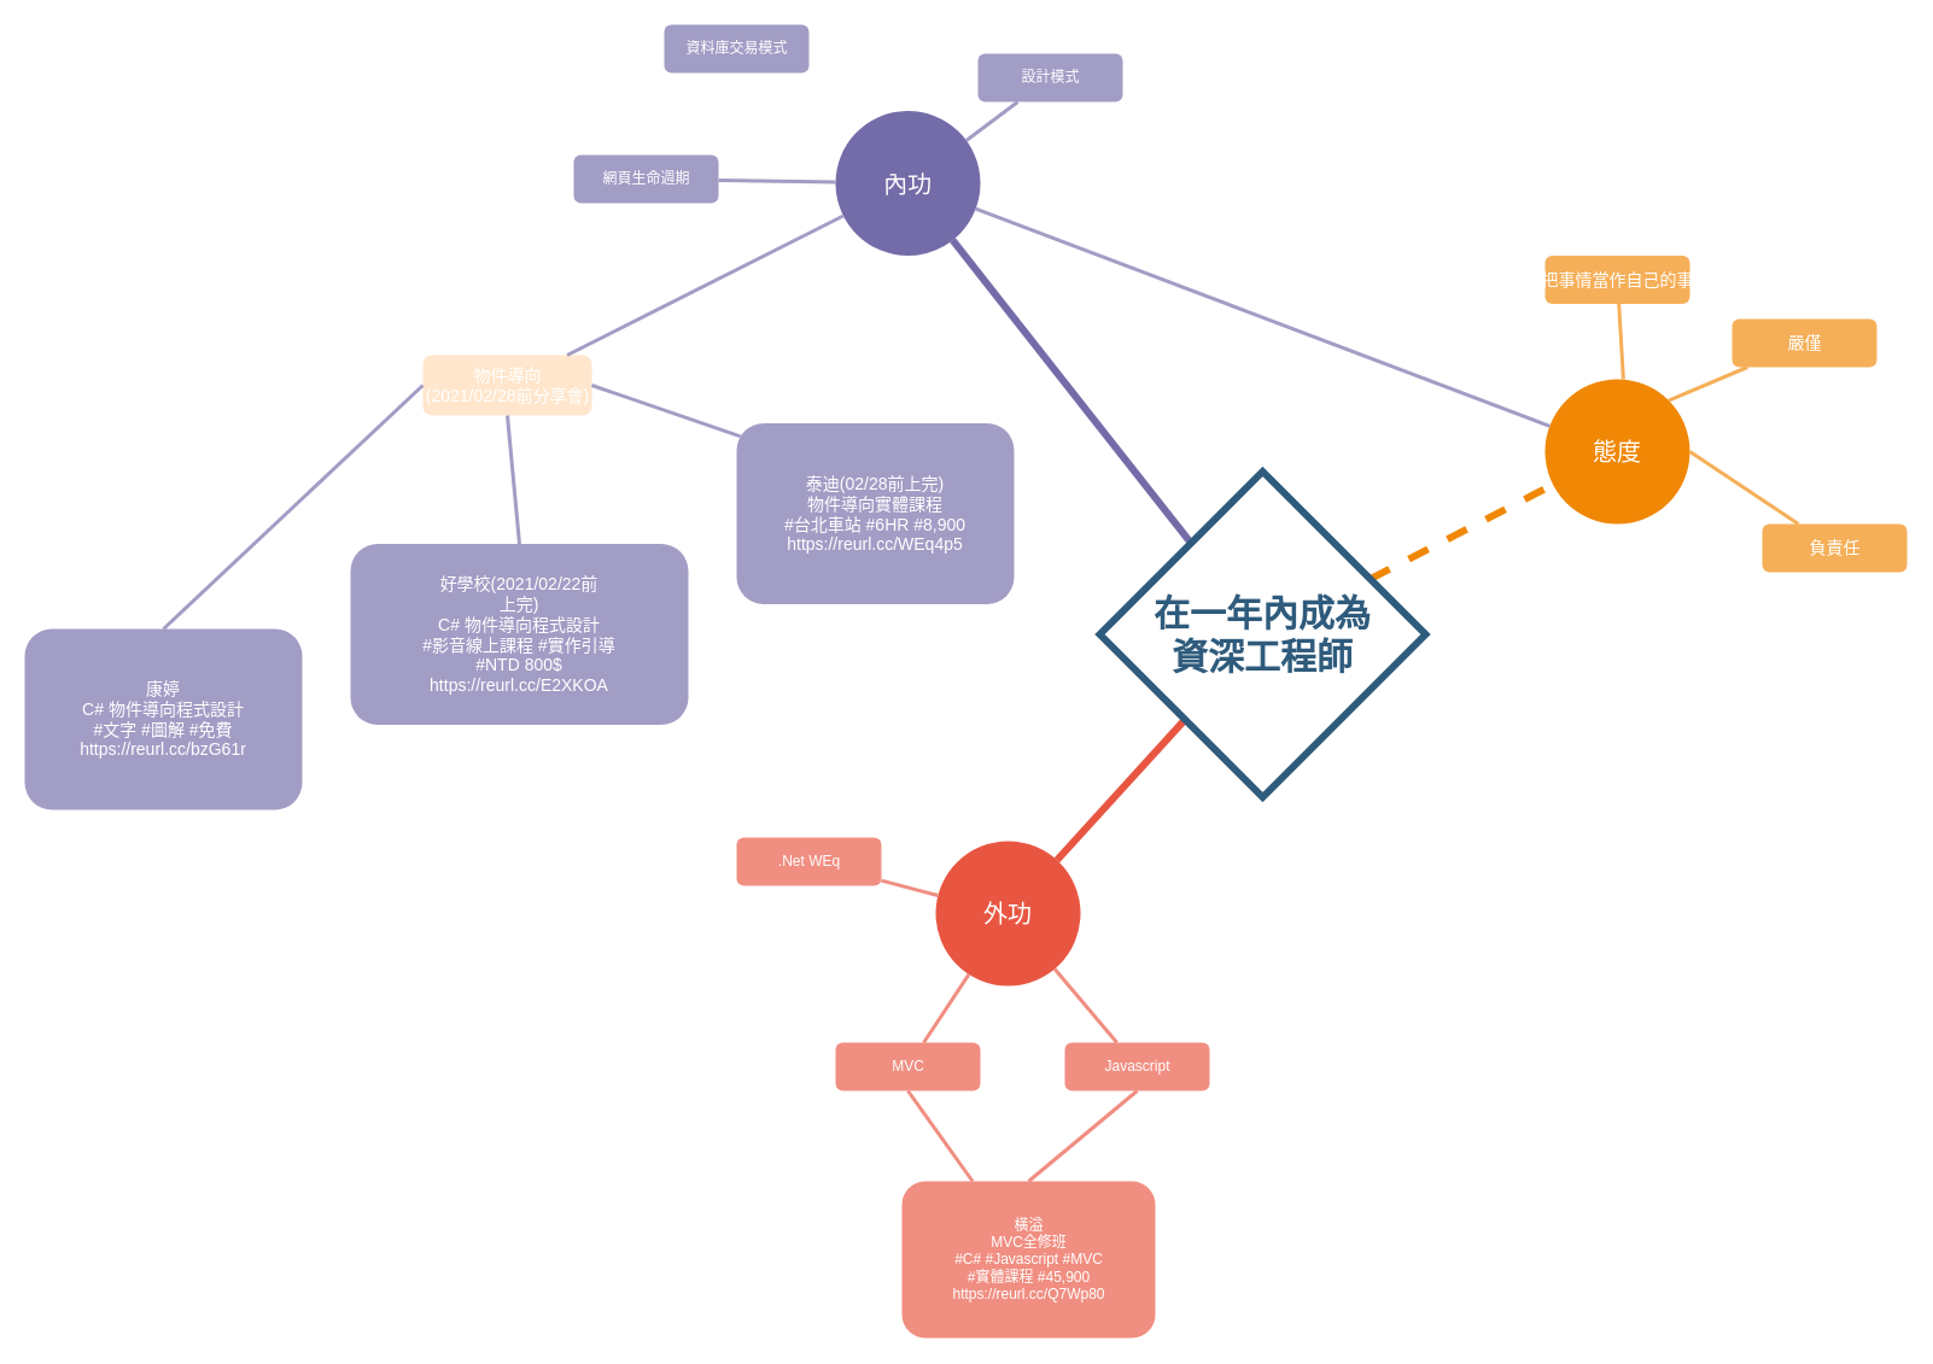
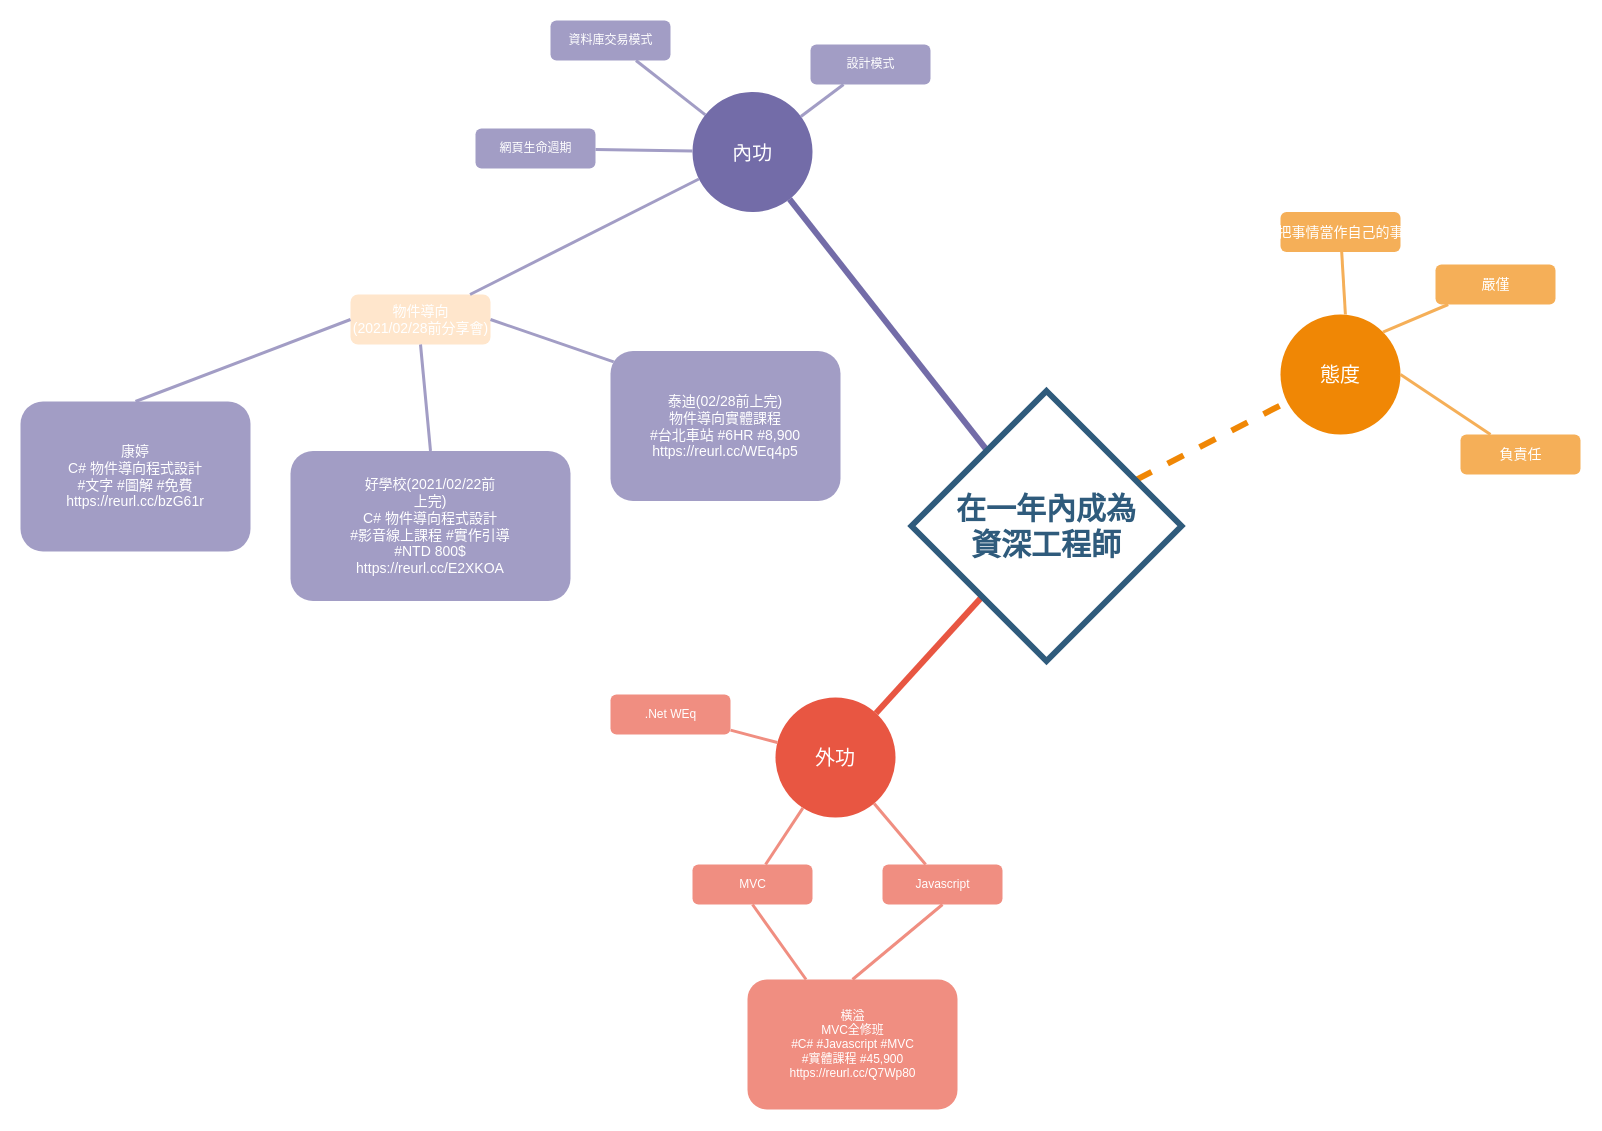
  <mxCell id="0" />
  <mxCell id="1" parent="0" />
  <mxCell id="2" value="態度" style="ellipse;whiteSpace=wrap;html=1;shadow=0;fontFamily=Helvetica;fontSize=20;fontColor=#FFFFFF;align=center;strokeWidth=3;fillColor=#F08705;strokeColor=none;" parent="1" vertex="1"><mxGeometry x="1280" y="314" width="120" height="120" as="geometry" /></mxCell>
  <mxCell id="3" value="外功" style="ellipse;whiteSpace=wrap;html=1;shadow=0;fontFamily=Helvetica;fontSize=20;fontColor=#FFFFFF;align=center;strokeWidth=3;fillColor=#E85642;strokeColor=none;" parent="1" vertex="1"><mxGeometry x="775" y="697" width="120" height="120" as="geometry" /></mxCell>
  <mxCell id="4" style="endArrow=none;strokeWidth=6;strokeColor=#736CA8;html=1;" parent="1" source="19" target="20" edge="1"><mxGeometry relative="1" as="geometry" /></mxCell>
  <mxCell id="5" value="" style="edgeStyle=none;endArrow=none;strokeWidth=6;strokeColor=#F08705;html=1;dashed=1;" parent="1" source="19" target="2" edge="1"><mxGeometry x="181" y="226.5" width="100" height="100" as="geometry"><mxPoint x="131" y="40.5" as="sourcePoint" /><mxPoint x="231" y="-59.5" as="targetPoint" /></mxGeometry></mxCell>
  <mxCell id="6" value="" style="edgeStyle=none;endArrow=none;strokeWidth=6;strokeColor=#E85642;html=1;" parent="1" source="19" target="3" edge="1"><mxGeometry x="181" y="226.5" width="100" height="100" as="geometry"><mxPoint x="131" y="40.5" as="sourcePoint" /><mxPoint x="231" y="-59.5" as="targetPoint" /></mxGeometry></mxCell>
  <mxCell id="7" value="負責任" style="rounded=1;fillColor=#f5af58;strokeColor=none;strokeWidth=3;shadow=0;html=1;fontColor=#FFFFFF;fontSize=14;" parent="1" vertex="1"><mxGeometry x="1460" y="434" width="120" height="40" as="geometry" /></mxCell>
  <mxCell id="8" value="把事情當作自己的事" style="rounded=1;fillColor=#f5af58;strokeColor=none;strokeWidth=3;shadow=0;html=1;fontColor=#FFFFFF;fontSize=14;" parent="1" vertex="1"><mxGeometry x="1280" y="211.5" width="120" height="40" as="geometry" /></mxCell>
  <mxCell id="9" value="嚴僅" style="rounded=1;fillColor=#f5af58;strokeColor=none;strokeWidth=3;shadow=0;html=1;fontColor=#FFFFFF;fontSize=14;" parent="1" vertex="1"><mxGeometry x="1435" y="264" width="120" height="40" as="geometry" /></mxCell>
  <mxCell id="10" value="" style="edgeStyle=none;endArrow=none;strokeWidth=3;strokeColor=#F5AF58;html=1;exitX=1;exitY=0;exitDx=0;exitDy=0;" parent="1" source="2" target="9" edge="1"><mxGeometry x="238.5" y="19" width="100" height="100" as="geometry"><mxPoint x="1388.195" y="326.246" as="sourcePoint" /><mxPoint x="288.5" y="-267" as="targetPoint" /></mxGeometry></mxCell>
  <mxCell id="11" value="" style="edgeStyle=none;endArrow=none;strokeWidth=3;strokeColor=#F5AF58;html=1;exitX=1;exitY=0.5;exitDx=0;exitDy=0;" parent="1" source="2" target="7" edge="1"><mxGeometry x="238.5" y="19" width="100" height="100" as="geometry"><mxPoint x="1394.814" y="358.722" as="sourcePoint" /><mxPoint x="288.5" y="-267" as="targetPoint" /></mxGeometry></mxCell>
  <mxCell id="12" value="" style="edgeStyle=none;endArrow=none;strokeWidth=3;strokeColor=#F5AF58;html=1;exitX=0.541;exitY=0;exitDx=0;exitDy=0;exitPerimeter=0;" parent="1" source="2" target="8" edge="1"><mxGeometry x="238.5" y="19" width="100" height="100" as="geometry"><mxPoint x="1344.864" y="294.816" as="sourcePoint" /><mxPoint x="288.5" y="-267" as="targetPoint" /></mxGeometry></mxCell>
  <mxCell id="13" value="MVC" style="rounded=1;fillColor=#f08e81;strokeColor=none;strokeWidth=3;shadow=0;html=1;fontColor=#FFFFFF;" parent="1" vertex="1"><mxGeometry x="692" y="864" width="120" height="40" as="geometry" /></mxCell>
  <mxCell id="14" value=".Net WEq&lt;br&gt;" style="rounded=1;fillColor=#f08e81;strokeColor=none;strokeWidth=3;shadow=0;html=1;fontColor=#FFFFFF;" parent="1" vertex="1"><mxGeometry x="610" y="694" width="120" height="40" as="geometry" /></mxCell>
  <mxCell id="15" value="Javascript&lt;br&gt;" style="rounded=1;fillColor=#f08e81;strokeColor=none;strokeWidth=3;shadow=0;html=1;fontColor=#FFFFFF;" parent="1" vertex="1"><mxGeometry x="882" y="864" width="120" height="40" as="geometry" /></mxCell>
  <mxCell id="16" value="" style="edgeStyle=none;endArrow=none;strokeWidth=3;strokeColor=#F08E81;html=1;" parent="1" source="3" target="13" edge="1"><mxGeometry x="455" y="-137" width="100" height="100" as="geometry"><mxPoint x="405" y="-323" as="sourcePoint" /><mxPoint x="505" y="-423" as="targetPoint" /></mxGeometry></mxCell>
  <mxCell id="17" value="" style="edgeStyle=none;endArrow=none;strokeWidth=3;strokeColor=#F08E81;html=1;" parent="1" source="3" target="14" edge="1"><mxGeometry x="455" y="-137" width="100" height="100" as="geometry"><mxPoint x="405" y="-323" as="sourcePoint" /><mxPoint x="505" y="-423" as="targetPoint" /></mxGeometry></mxCell>
  <mxCell id="18" value="" style="edgeStyle=none;endArrow=none;strokeWidth=3;strokeColor=#F08E81;html=1;" parent="1" source="3" target="15" edge="1"><mxGeometry x="455" y="-137" width="100" height="100" as="geometry"><mxPoint x="405" y="-323" as="sourcePoint" /><mxPoint x="505" y="-423" as="targetPoint" /></mxGeometry></mxCell>
  <mxCell id="19" value="在一年內成為&lt;br&gt;資深工程師" style="rhombus;whiteSpace=wrap;html=1;shadow=0;fontFamily=Helvetica;fontSize=30;fontColor=#2F5B7C;align=center;strokeColor=#2F5B7C;strokeWidth=6;fillColor=#FFFFFF;fontStyle=1;gradientColor=none;" parent="1" vertex="1"><mxGeometry x="911" y="390.5" width="270" height="270" as="geometry" /></mxCell>
  <mxCell id="20" value="內功&lt;br&gt;" style="ellipse;whiteSpace=wrap;html=1;shadow=0;fontFamily=Helvetica;fontSize=20;fontColor=#FFFFFF;align=center;strokeWidth=3;fillColor=#736ca8;strokeColor=none;rotation=-1;" parent="1" vertex="1"><mxGeometry x="692" y="91.5" width="120" height="120" as="geometry" /></mxCell>
  <mxCell id="21" value="物件導向&lt;br&gt;(2021/02/28前分享會)" style="rounded=1;fillColor=#ffe6cc;strokeColor=none;strokeWidth=3;shadow=0;html=1;fontColor=#FFFFFF;fontSize=14;" parent="1" vertex="1"><mxGeometry x="350" y="294" width="140" height="50" as="geometry" /></mxCell>
  <mxCell id="22" value="網頁生命週期" style="rounded=1;fillColor=#a29dc5;strokeColor=none;strokeWidth=3;shadow=0;html=1;fontColor=#FFFFFF;" parent="1" vertex="1"><mxGeometry x="475" y="128" width="120" height="40" as="geometry" /></mxCell>
  <mxCell id="23" value="資料庫交易模式" style="rounded=1;fillColor=#a29dc5;strokeColor=none;strokeWidth=3;shadow=0;html=1;fontColor=#FFFFFF;" parent="1" vertex="1"><mxGeometry x="550" y="20" width="120" height="40" as="geometry" /></mxCell>
  <mxCell id="24" value="設計模式" style="rounded=1;fillColor=#a29dc5;strokeColor=none;strokeWidth=3;shadow=0;html=1;fontColor=#FFFFFF;" parent="1" vertex="1"><mxGeometry x="810" y="44" width="120" height="40" as="geometry" /></mxCell>
  <mxCell id="25" value="" style="edgeStyle=none;endArrow=none;strokeWidth=3;strokeColor=#A29DC5;html=1;" parent="1" source="20" target="21" edge="1"><mxGeometry x="-1068" y="-647.5" width="100" height="100" as="geometry"><mxPoint x="-1118" y="-833.5" as="sourcePoint" /><mxPoint x="-1018" y="-933.5" as="targetPoint" /></mxGeometry></mxCell>
  <mxCell id="26" value="" style="edgeStyle=none;endArrow=none;strokeWidth=3;strokeColor=#A29DC5;html=1;" parent="1" source="20" target="22" edge="1"><mxGeometry x="-1068" y="-647.5" width="100" height="100" as="geometry"><mxPoint x="-1118" y="-833.5" as="sourcePoint" /><mxPoint x="-1018" y="-933.5" as="targetPoint" /></mxGeometry></mxCell>
- <mxCell id="27" value="" style="edgeStyle=none;endArrow=none;strokeWidth=3;strokeColor=#A29DC5;html=1;" parent="1" source="20" target="2" edge="1"><mxGeometry x="-1068" y="-647.5" width="100" height="100" as="geometry"><mxPoint x="-1118" y="-833.5" as="sourcePoint" /><mxPoint x="-1018" y="-933.5" as="targetPoint" /></mxGeometry></mxCell>
+ <mxCell id="27" value="" style="edgeStyle=none;endArrow=none;strokeWidth=3;strokeColor=#A29DC5;html=1;" parent="1" source="20" target="23" edge="1"><mxGeometry x="-1068" y="-647.5" width="100" height="100" as="geometry"><mxPoint x="-1118" y="-833.5" as="sourcePoint" /><mxPoint x="-1018" y="-933.5" as="targetPoint" /></mxGeometry></mxCell>
  <mxCell id="28" value="" style="edgeStyle=none;endArrow=none;strokeWidth=3;strokeColor=#A29DC5;html=1;" parent="1" source="20" target="24" edge="1"><mxGeometry x="-1068" y="-647.5" width="100" height="100" as="geometry"><mxPoint x="-1118" y="-833.5" as="sourcePoint" /><mxPoint x="-1018" y="-933.5" as="targetPoint" /></mxGeometry></mxCell>
- <mxCell id="29" value="康婷&lt;br style=&quot;font-size: 14px;&quot;&gt;C# 物件導向程式設計&lt;br style=&quot;font-size: 14px;&quot;&gt;#文字 #圖解 #免費&lt;br style=&quot;font-size: 14px;&quot;&gt;https://reurl.cc/bzG61r" style="whiteSpace=wrap;html=1;rounded=1;shadow=0;fontColor=#FFFFFF;strokeColor=none;strokeWidth=3;fillColor=#a29dc5;fontSize=14;" vertex="1" parent="1"><mxGeometry x="20" y="521" width="230" height="150" as="geometry" /></mxCell>
+ <mxCell id="29" value="康婷&lt;br style=&quot;font-size: 14px;&quot;&gt;C# 物件導向程式設計&lt;br style=&quot;font-size: 14px;&quot;&gt;#文字 #圖解 #免費&lt;br style=&quot;font-size: 14px;&quot;&gt;https://reurl.cc/bzG61r" style="whiteSpace=wrap;html=1;rounded=1;shadow=0;fontColor=#FFFFFF;strokeColor=none;strokeWidth=3;fillColor=#a29dc5;fontSize=14;" vertex="1" parent="1"><mxGeometry x="20" y="401" width="230" height="150" as="geometry" /></mxCell>
  <mxCell id="30" value="" style="edgeStyle=none;endArrow=none;strokeWidth=3;strokeColor=#A29DC5;html=1;exitX=0.5;exitY=0;exitDx=0;exitDy=0;entryX=0;entryY=0.5;entryDx=0;entryDy=0;" edge="1" parent="1" source="29" target="21"><mxGeometry x="-1428" y="-583.5" width="100" height="100" as="geometry"><mxPoint x="394.336" y="275.455" as="sourcePoint" /><mxPoint x="397.625" y="344" as="targetPoint" /></mxGeometry></mxCell>
  <mxCell id="31" value="好學校(2021/02/22&lt;span&gt;前&lt;/span&gt;&lt;br&gt;上完)&lt;br style=&quot;font-size: 14px&quot;&gt;C# 物件導向程式設計&lt;br style=&quot;font-size: 14px&quot;&gt;#影音線上課程 #實作引導 &lt;br style=&quot;font-size: 14px&quot;&gt;#NTD 800$&lt;br style=&quot;font-size: 14px&quot;&gt;https://reurl.cc/E2XKOA" style="whiteSpace=wrap;html=1;rounded=1;shadow=0;fontColor=#FFFFFF;strokeColor=none;strokeWidth=3;fillColor=#a29dc5;fontSize=14;" vertex="1" parent="1"><mxGeometry x="290" y="450.5" width="280" height="150" as="geometry" /></mxCell>
  <mxCell id="32" value="" style="edgeStyle=none;endArrow=none;strokeWidth=3;strokeColor=#A29DC5;html=1;exitX=0.5;exitY=0;exitDx=0;exitDy=0;entryX=0.5;entryY=1;entryDx=0;entryDy=0;" edge="1" parent="1" source="31" target="21"><mxGeometry x="-1119.5" y="-679" width="100" height="100" as="geometry"><mxPoint x="702.836" y="179.955" as="sourcePoint" /><mxPoint x="637" y="278.5" as="targetPoint" /></mxGeometry></mxCell>
  <mxCell id="33" value="泰迪(02/28前上完)&lt;br style=&quot;font-size: 14px&quot;&gt;物件導向實體課程&lt;br style=&quot;font-size: 14px&quot;&gt;#台北車站 #6HR #8,900&lt;br style=&quot;font-size: 14px&quot;&gt;https://reurl.cc/WEq4p5" style="whiteSpace=wrap;html=1;rounded=1;shadow=0;fontColor=#FFFFFF;strokeColor=none;strokeWidth=3;fillColor=#a29dc5;fontSize=14;" vertex="1" parent="1"><mxGeometry x="610" y="350.5" width="230" height="150" as="geometry" /></mxCell>
  <mxCell id="34" value="" style="edgeStyle=none;endArrow=none;strokeWidth=3;strokeColor=#A29DC5;html=1;exitX=0.014;exitY=0.073;exitDx=0;exitDy=0;entryX=1;entryY=0.5;entryDx=0;entryDy=0;exitPerimeter=0;" edge="1" parent="1" source="33" target="21"><mxGeometry x="-809.5" y="-774" width="100" height="100" as="geometry"><mxPoint x="1012.836" y="84.955" as="sourcePoint" /><mxPoint x="470" y="373.5" as="targetPoint" /></mxGeometry></mxCell>
  <mxCell id="35" value="橫溢&lt;br&gt;MVC全修班&lt;br&gt;#C# #Javascript #MVC&lt;br&gt;#實體課程 #45,900&lt;br&gt;https://reurl.cc/Q7Wp80" style="rounded=1;fillColor=#f08e81;strokeColor=none;strokeWidth=3;shadow=0;html=1;fontColor=#FFFFFF;" vertex="1" parent="1"><mxGeometry x="747" y="979" width="210" height="130" as="geometry" /></mxCell>
  <mxCell id="36" value="" style="edgeStyle=none;endArrow=none;strokeWidth=3;strokeColor=#F08E81;html=1;exitX=0.5;exitY=1;exitDx=0;exitDy=0;" edge="1" parent="1" target="35" source="13"><mxGeometry x="517" y="-112.05" width="100" height="100" as="geometry"><mxPoint x="878.407" y="838.996" as="sourcePoint" /><mxPoint x="567" y="-398.05" as="targetPoint" /></mxGeometry></mxCell>
  <mxCell id="37" value="" style="edgeStyle=none;endArrow=none;strokeWidth=3;strokeColor=#F08E81;html=1;exitX=0.5;exitY=1;exitDx=0;exitDy=0;entryX=0.5;entryY=0;entryDx=0;entryDy=0;" edge="1" parent="1" source="15" target="35"><mxGeometry x="527" y="-102.05" width="100" height="100" as="geometry"><mxPoint x="762" y="914" as="sourcePoint" /><mxPoint x="807" y="999" as="targetPoint" /></mxGeometry></mxCell>
